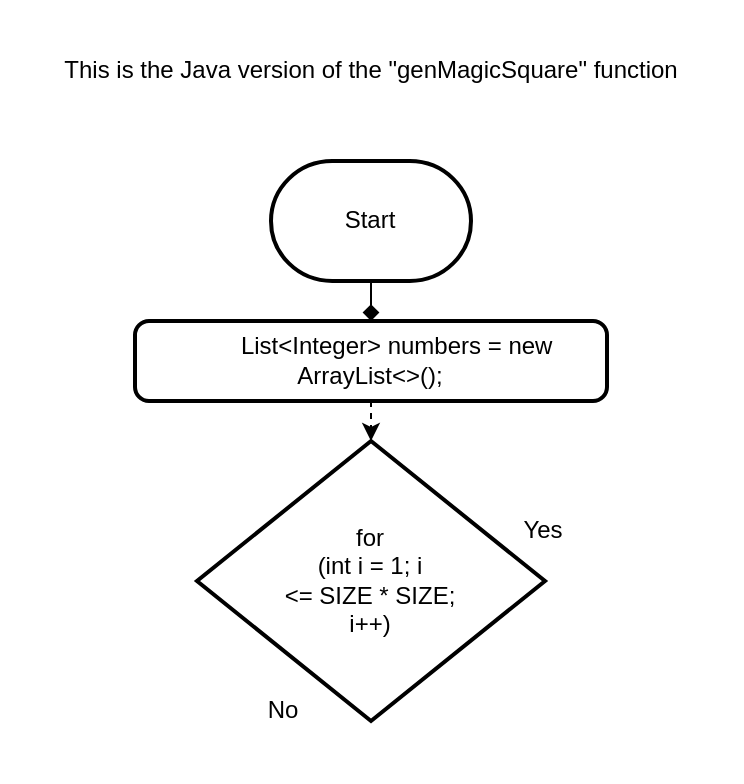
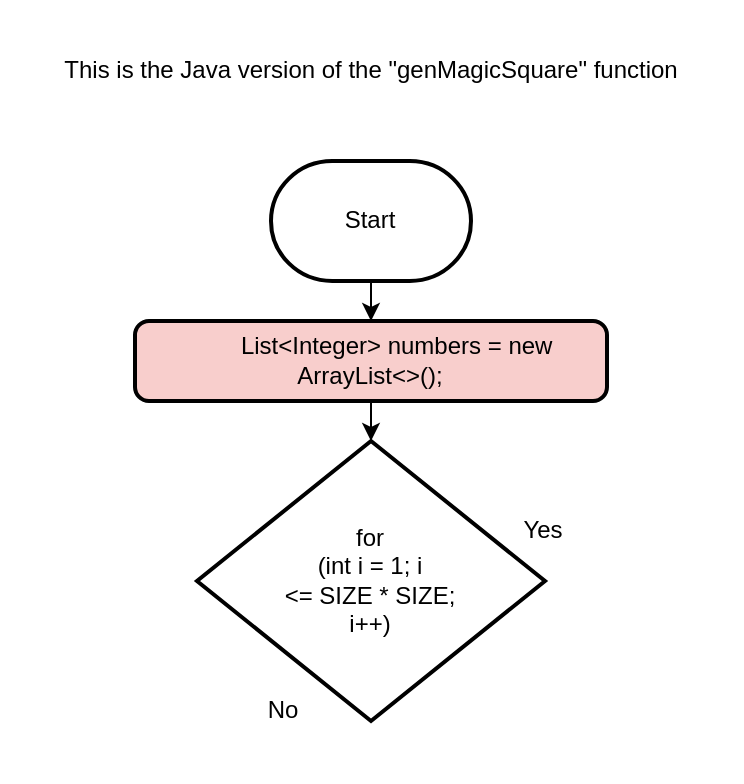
  <mxCell id="0" />
  <mxCell id="1" parent="0" />
  <mxCell id="2" value="This is the Java version of the &quot;genMagicSquare&quot; function" style="text;html=1;align=center;verticalAlign=middle;resizable=0;points=[];autosize=1;strokeColor=none;fillColor=none;" vertex="1" parent="1"><mxGeometry x="20" y="20" width="330" height="30" as="geometry" /></mxCell>
- <mxCell id="3" style="edgeStyle=none;html=1;endArrow=diamond;" edge="1" parent="1" source="4" target="6"><mxGeometry relative="1" as="geometry" /></mxCell>
+ <mxCell id="3" style="edgeStyle=none;html=1;" edge="1" parent="1" source="4" target="6"><mxGeometry relative="1" as="geometry" /></mxCell>
  <mxCell id="4" value="Start" style="strokeWidth=2;html=1;shape=mxgraph.flowchart.terminator;whiteSpace=wrap;" vertex="1" parent="1"><mxGeometry x="135" y="80" width="100" height="60" as="geometry" /></mxCell>
- <mxCell id="5" style="edgeStyle=none;html=1;dashed=1;" edge="1" parent="1" source="6" target="7"><mxGeometry relative="1" as="geometry" /></mxCell>
- <mxCell id="6" value="&lt;div&gt;&amp;nbsp; &amp;nbsp; &amp;nbsp; &amp;nbsp; List&amp;lt;Integer&amp;gt; numbers = new ArrayList&amp;lt;&amp;gt;();&lt;/div&gt;" style="rounded=1;whiteSpace=wrap;html=1;absoluteArcSize=1;arcSize=14;strokeWidth=2;align=center;" vertex="1" parent="1"><mxGeometry x="67" y="160" width="236" height="40" as="geometry" /></mxCell>
+ <mxCell id="5" style="edgeStyle=none;html=1;" edge="1" parent="1" source="6" target="7"><mxGeometry relative="1" as="geometry" /></mxCell>
+ <mxCell id="6" value="&lt;div&gt;&amp;nbsp; &amp;nbsp; &amp;nbsp; &amp;nbsp; List&amp;lt;Integer&amp;gt; numbers = new ArrayList&amp;lt;&amp;gt;();&lt;/div&gt;" style="rounded=1;whiteSpace=wrap;html=1;absoluteArcSize=1;arcSize=14;strokeWidth=2;align=center;fillColor=#f8cecc;" vertex="1" parent="1"><mxGeometry x="67" y="160" width="236" height="40" as="geometry" /></mxCell>
  <mxCell id="7" value="for &lt;br&gt;(int i = 1; i &lt;br&gt;&amp;lt;= SIZE * SIZE; &lt;br&gt;i++)" style="strokeWidth=2;html=1;shape=mxgraph.flowchart.decision;whiteSpace=wrap;" vertex="1" parent="1"><mxGeometry x="98" y="220" width="174" height="140" as="geometry" /></mxCell>
  <mxCell id="8" value="No" style="text;html=1;align=center;verticalAlign=middle;resizable=0;points=[];autosize=1;strokeColor=none;fillColor=none;" vertex="1" parent="1"><mxGeometry x="121" y="340" width="40" height="30" as="geometry" /></mxCell>
  <mxCell id="9" value="Yes" style="text;html=1;align=center;verticalAlign=middle;resizable=0;points=[];autosize=1;strokeColor=none;fillColor=none;" vertex="1" parent="1"><mxGeometry x="251" y="250" width="40" height="30" as="geometry" /></mxCell>
